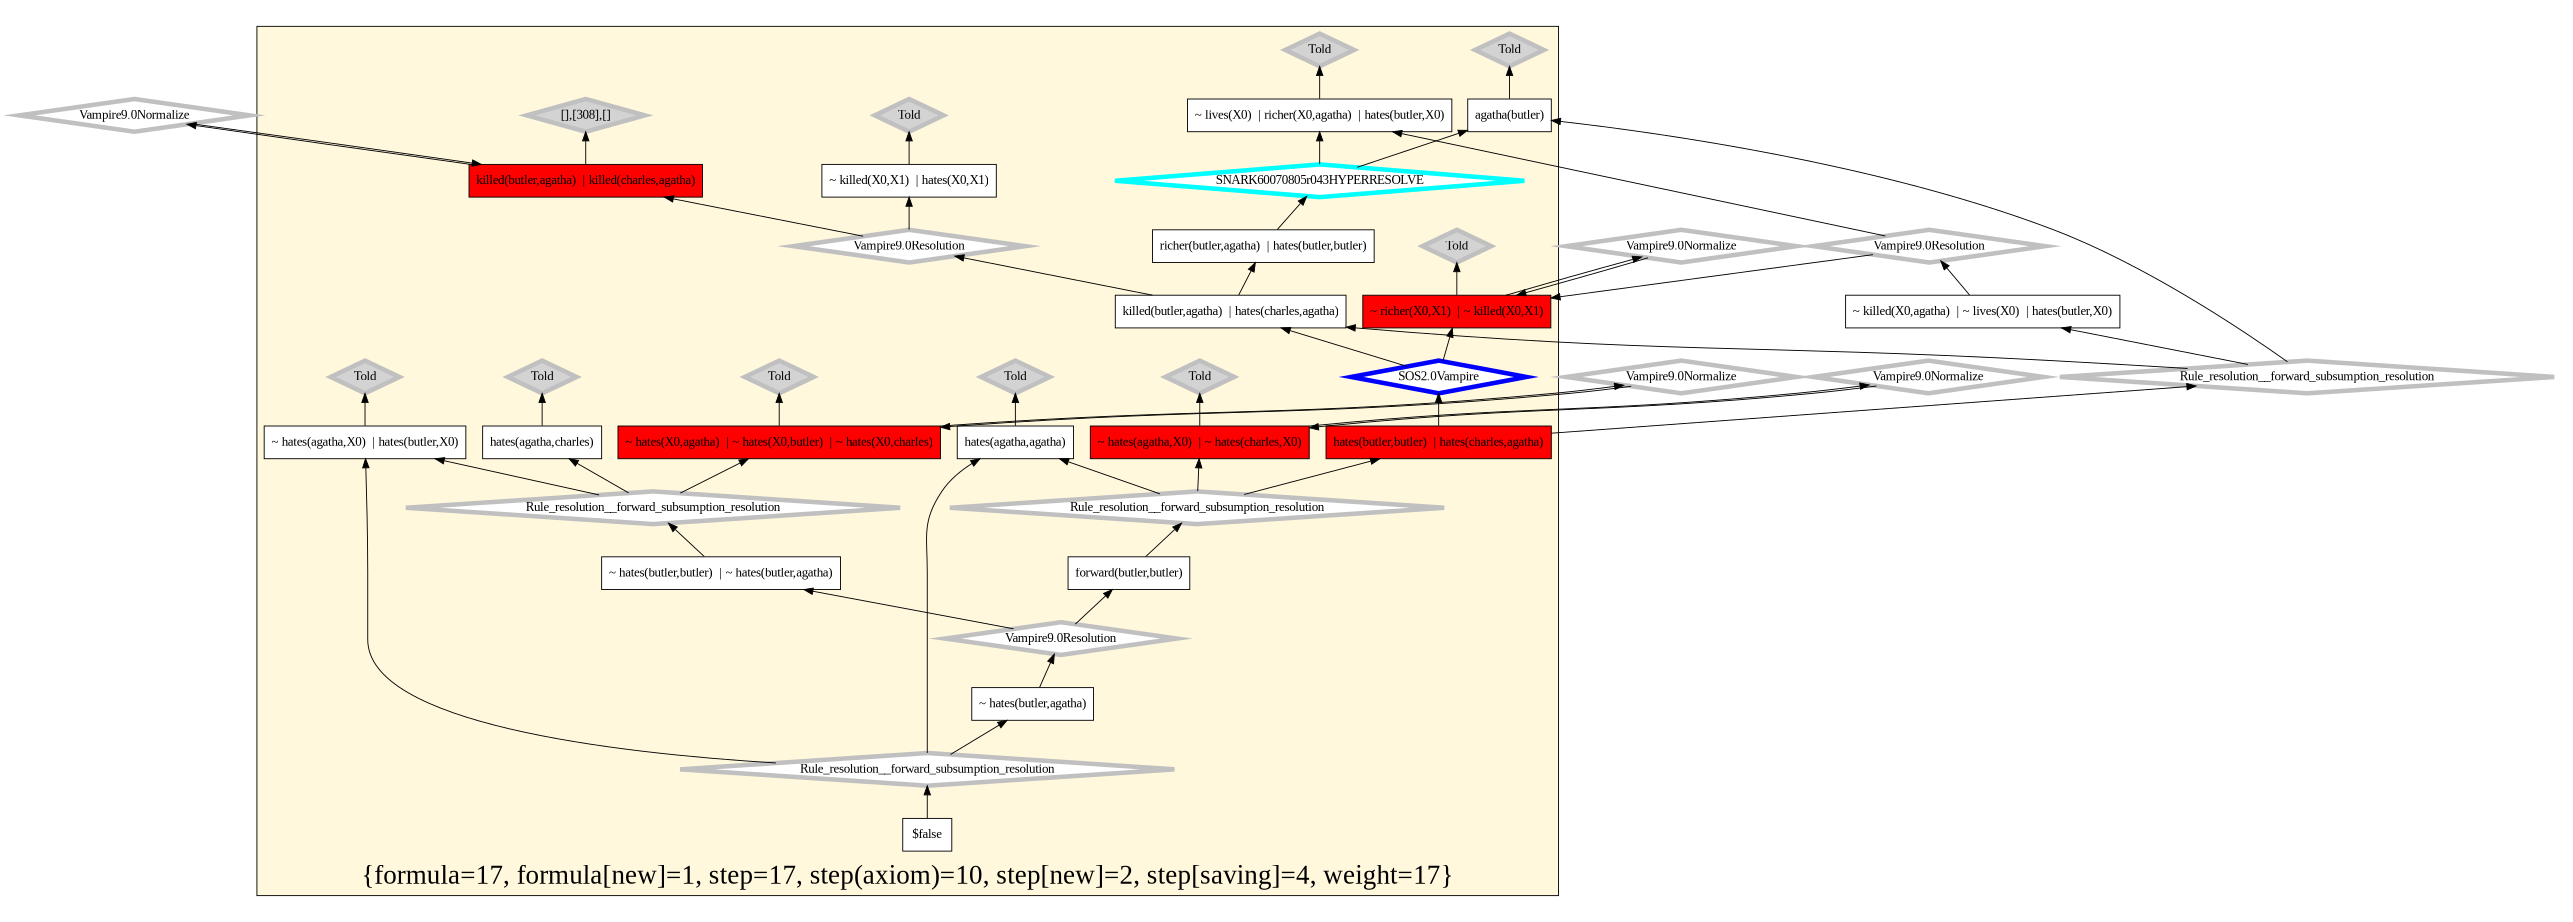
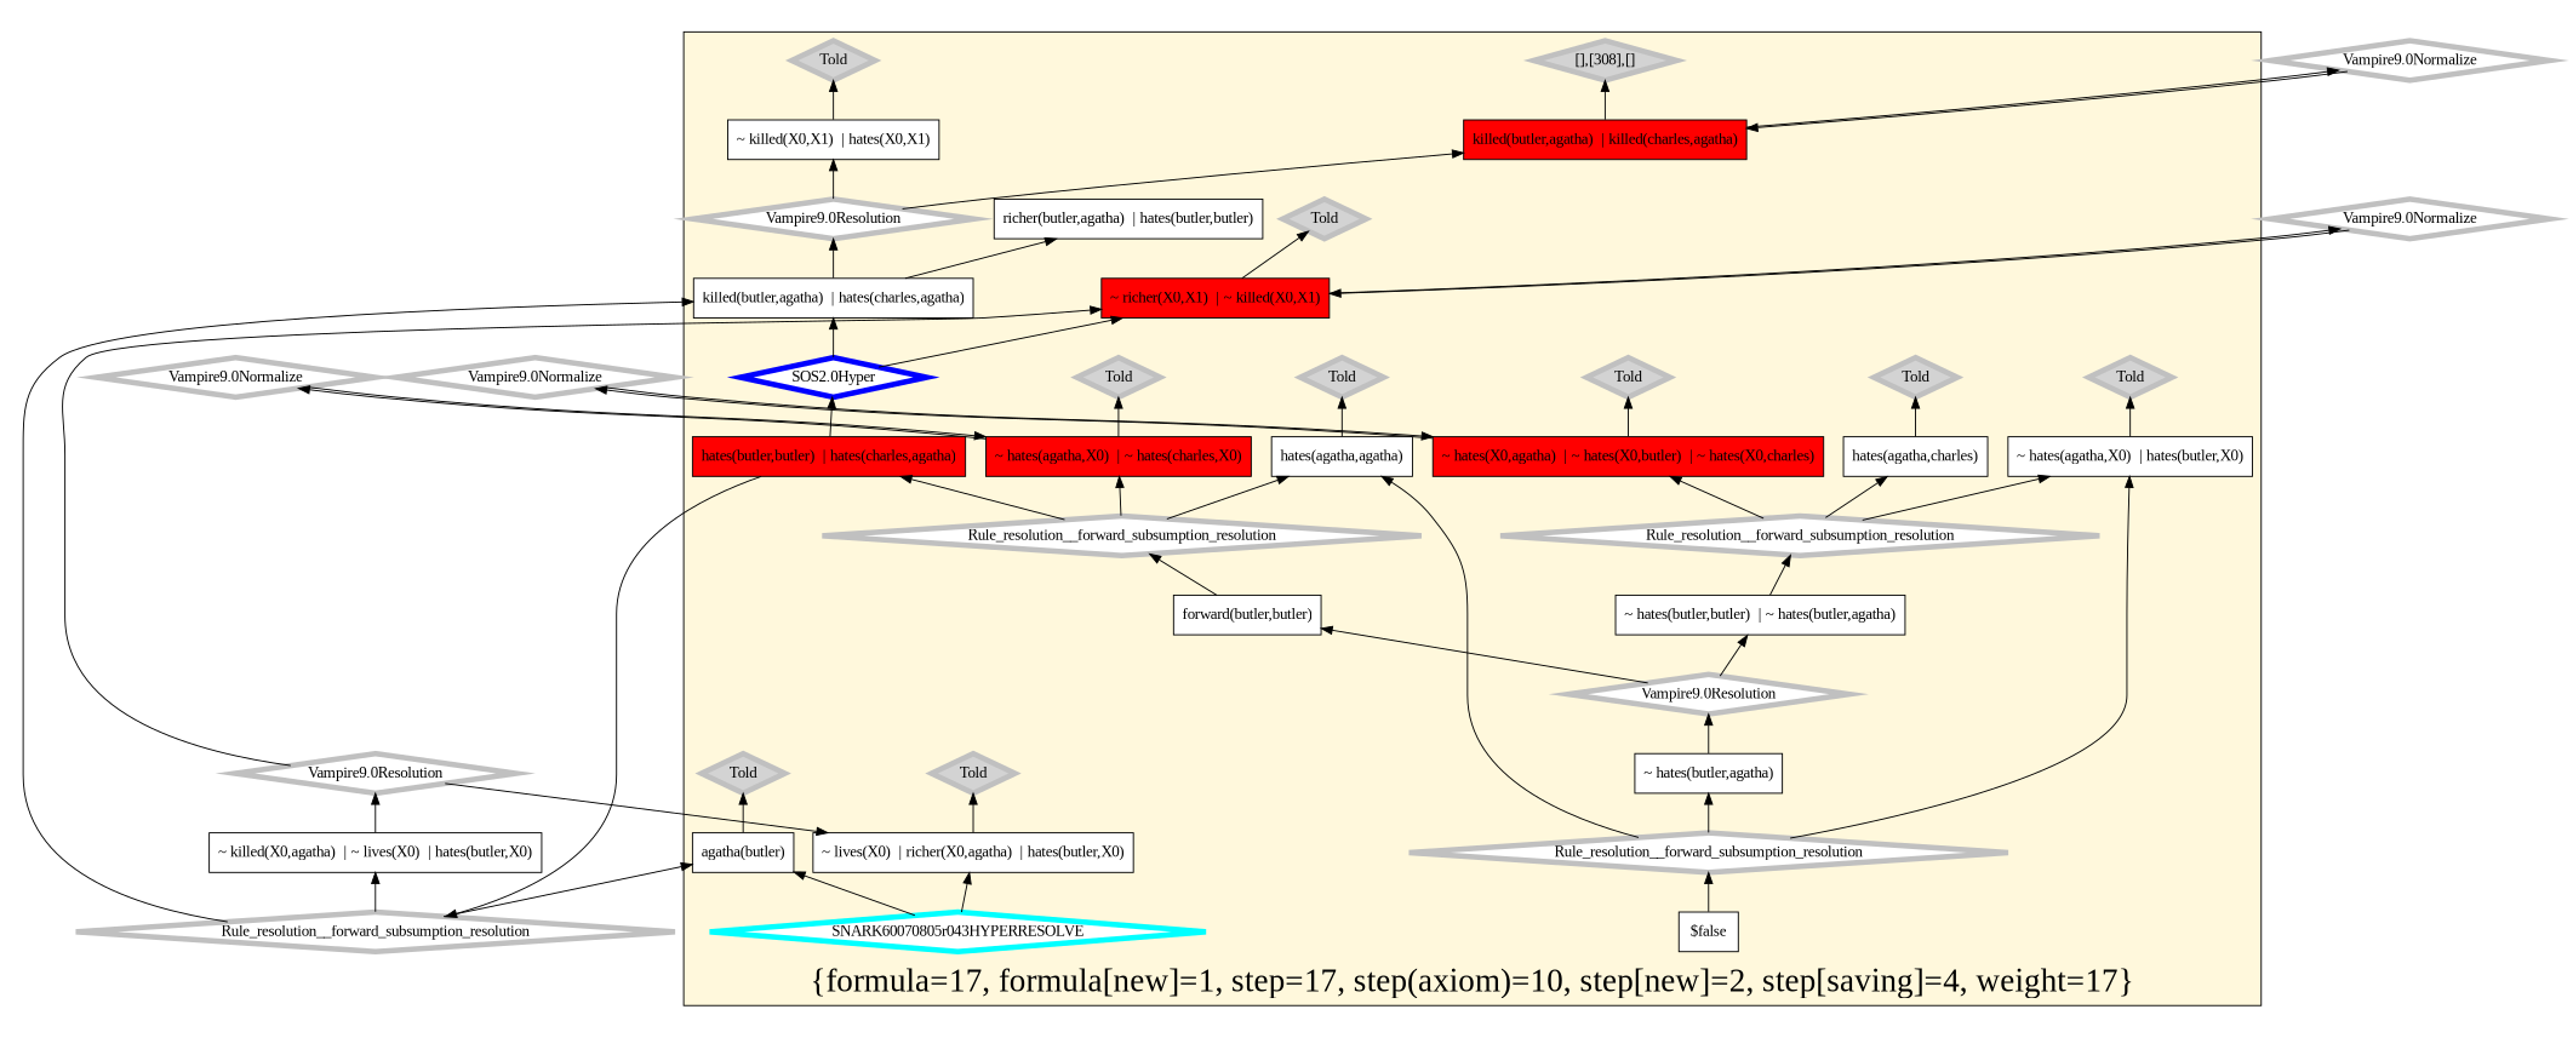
  digraph {
    fontname="Liberation Serif"
    rankdir=BT
    node [color=grey fillcolor=white fontname="Liberation Serif" shape=diamond style=filled penwidth=5]
    edge [fontname="Liberation Serif"]
    n1 [color=black label="$false" shape=box penwidth=""]
    n2 [color=black label="~ hates(butler,butler)  | ~ hates(butler,agatha)" shape=box penwidth=""]
    n3 [color=black label="~ hates(butler,agatha)" shape=box penwidth=""]
    n4 [color=black fillcolor=red label="~ hates(agatha,X0)  | ~ hates(charles,X0)" shape=box penwidth=""]
    n5 [color=black fillcolor=red label="~ richer(X0,X1)  | ~ killed(X0,X1)" shape=box penwidth=""]
    n6 [color=black fillcolor=red label="killed(butler,agatha)  | killed(charles,agatha)" shape=box penwidth=""]
    n7 [color=black fillcolor=red label="~ hates(X0,agatha)  | ~ hates(X0,butler)  | ~ hates(X0,charles)" shape=box penwidth=""]
    n8 [color=black label="~ lives(X0)  | richer(X0,agatha)  | hates(butler,X0)" shape=box penwidth=""]
    n9 [color=black fillcolor=red label="hates(butler,butler)  | hates(charles,agatha)" shape=box penwidth=""]
    n10 [color=black label="hates(agatha,charles)" shape=box penwidth=""]
    n11 [color=black label="richer(butler,agatha)  | hates(butler,butler)" shape=box penwidth=""]
    n12 [color=black label="hates(agatha,agatha)" shape=box penwidth=""]
    n13 [color=black label="forward(butler,butler)" shape=box penwidth=""]
    n14 [color=black label="~ hates(agatha,X0)  | hates(butler,X0)" shape=box penwidth=""]
    n15 [color=black label="agatha(butler)" shape=box penwidth=""]
    n16 [color=black label="killed(butler,agatha)  | hates(charles,agatha)" shape=box penwidth=""]
    n17 [color=black label="~ killed(X0,X1)  | hates(X0,X1)" shape=box penwidth=""]
    n18 [color=cyan label=SNARK60070805r043HYPERRESOLVE]
    n19 [fillcolor=lightgrey label=Told]
    n20 [label=Rule_resolution__forward_subsumption_resolution]
-   n21 [color=blue label="SOS2.0Vampire"]
+   n21 [color=blue label="SOS2.0Hyper"]
    n22 [label="Vampire9.0Resolution"]
    n23 [fillcolor=lightgrey label=Told]
    n24 [label="Vampire9.0Resolution"]
    n25 [fillcolor=lightgrey label=Told]
    n26 [label=Rule_resolution__forward_subsumption_resolution]
    n27 [fillcolor=lightgrey label="[],[308],[]"]
    n28 [fillcolor=lightgrey label=Told]
    n29 [fillcolor=lightgrey label=Told]
    n30 [fillcolor=lightgrey label=Told]
    n31 [label=Rule_resolution__forward_subsumption_resolution]
    n32 [fillcolor=lightgrey label=Told]
    n33 [fillcolor=lightgrey label=Told]
    n34 [fillcolor=lightgrey label=Told]
    n35 [label="Vampire9.0Normalize"]
    n36 [label="Vampire9.0Normalize"]
    n37 [label="Vampire9.0Normalize"]
    n38 [label="Vampire9.0Normalize"]
    n39 [label=Rule_resolution__forward_subsumption_resolution]
    n40 [color=black label="~ killed(X0,agatha)  | ~ lives(X0)  | hates(butler,X0)" shape=box penwidth=""]
    n41 [label="Vampire9.0Resolution"]
    subgraph cluster_1 {
      fillcolor=cornsilk
      fontsize=30
      label="{formula=17, formula[new]=1, step=17, step(axiom)=10, step[new]=2, step[saving]=4, weight=17}"
      style=filled
      n1
      n2
      n3
      n4
      n5
      n6
      n7
      n8
      n9
      n10
      n11
      n12
      n13
      n14
      n15
      n16
      n17
      n18
      n19
      n20
      n21
      n22
      n23
      n24
      n25
      n26
      n27
      n28
      n29
      n30
      n31
      n32
      n33
      n34
    }
    n1 -> n26
    n2 -> n20
    n3 -> n22
    n4 -> n32
    n4 -> n35
    n5 -> n29
    n5 -> n36
    n6 -> n27
    n6 -> n37
    n7 -> n28
    n7 -> n38
    n8 -> n30
    n9 -> n21
    n9 -> n39
    n10 -> n34
-   n11 -> n18
    n12 -> n25
    n13 -> n31
    n14 -> n19
    n15 -> n33
    n16 -> n11
    n16 -> n24
    n17 -> n23
    n18 -> n8
    n18 -> n15
    n20 -> n7
    n20 -> n10
    n20 -> n14
    n21 -> n5
    n21 -> n16
    n22 -> n2
    n22 -> n13
    n24 -> n6
    n24 -> n17
    n26 -> n3
    n26 -> n12
    n26 -> n14
    n31 -> n4
    n31 -> n9
    n31 -> n12
    n35 -> n4
    n36 -> n5
    n37 -> n6
    n38 -> n7
    n39 -> n15
    n39 -> n16
    n39 -> n40
    n40 -> n41
    n41 -> n5
    n41 -> n8
  }
